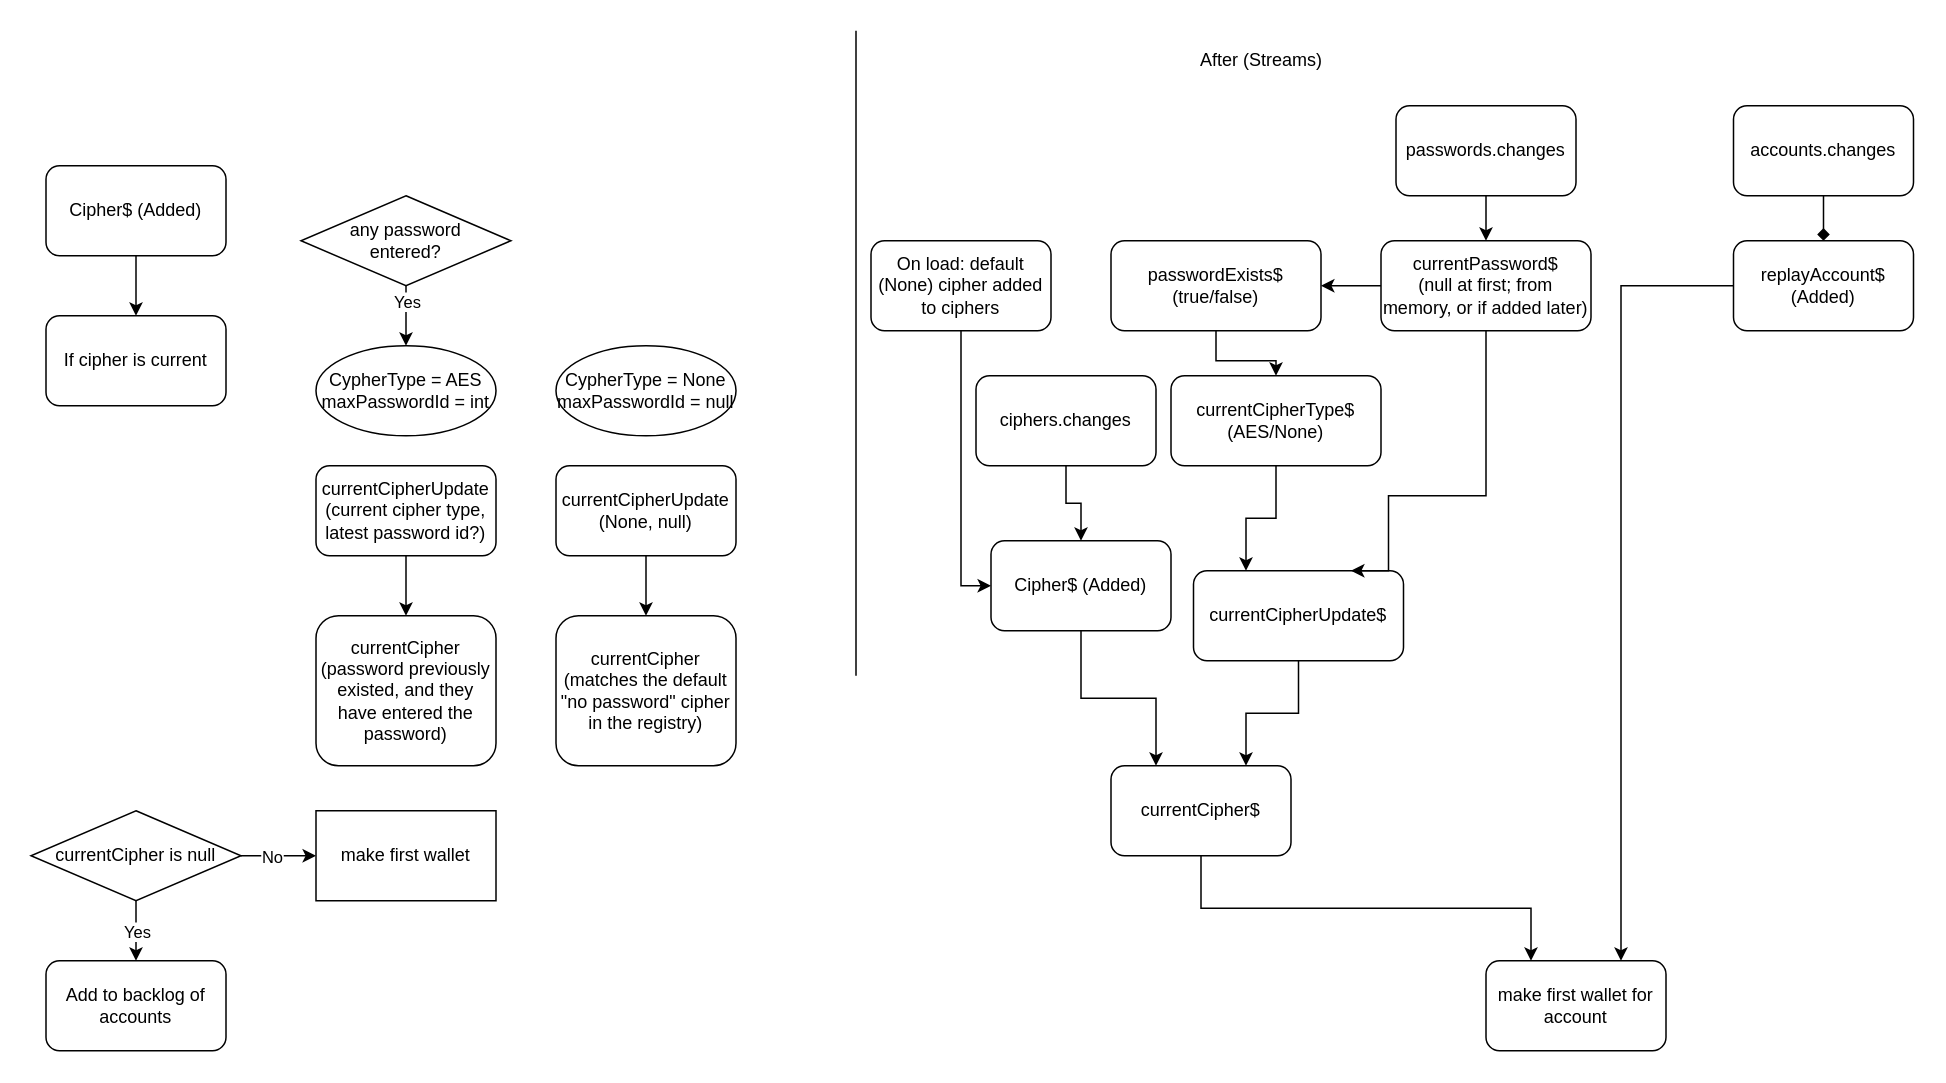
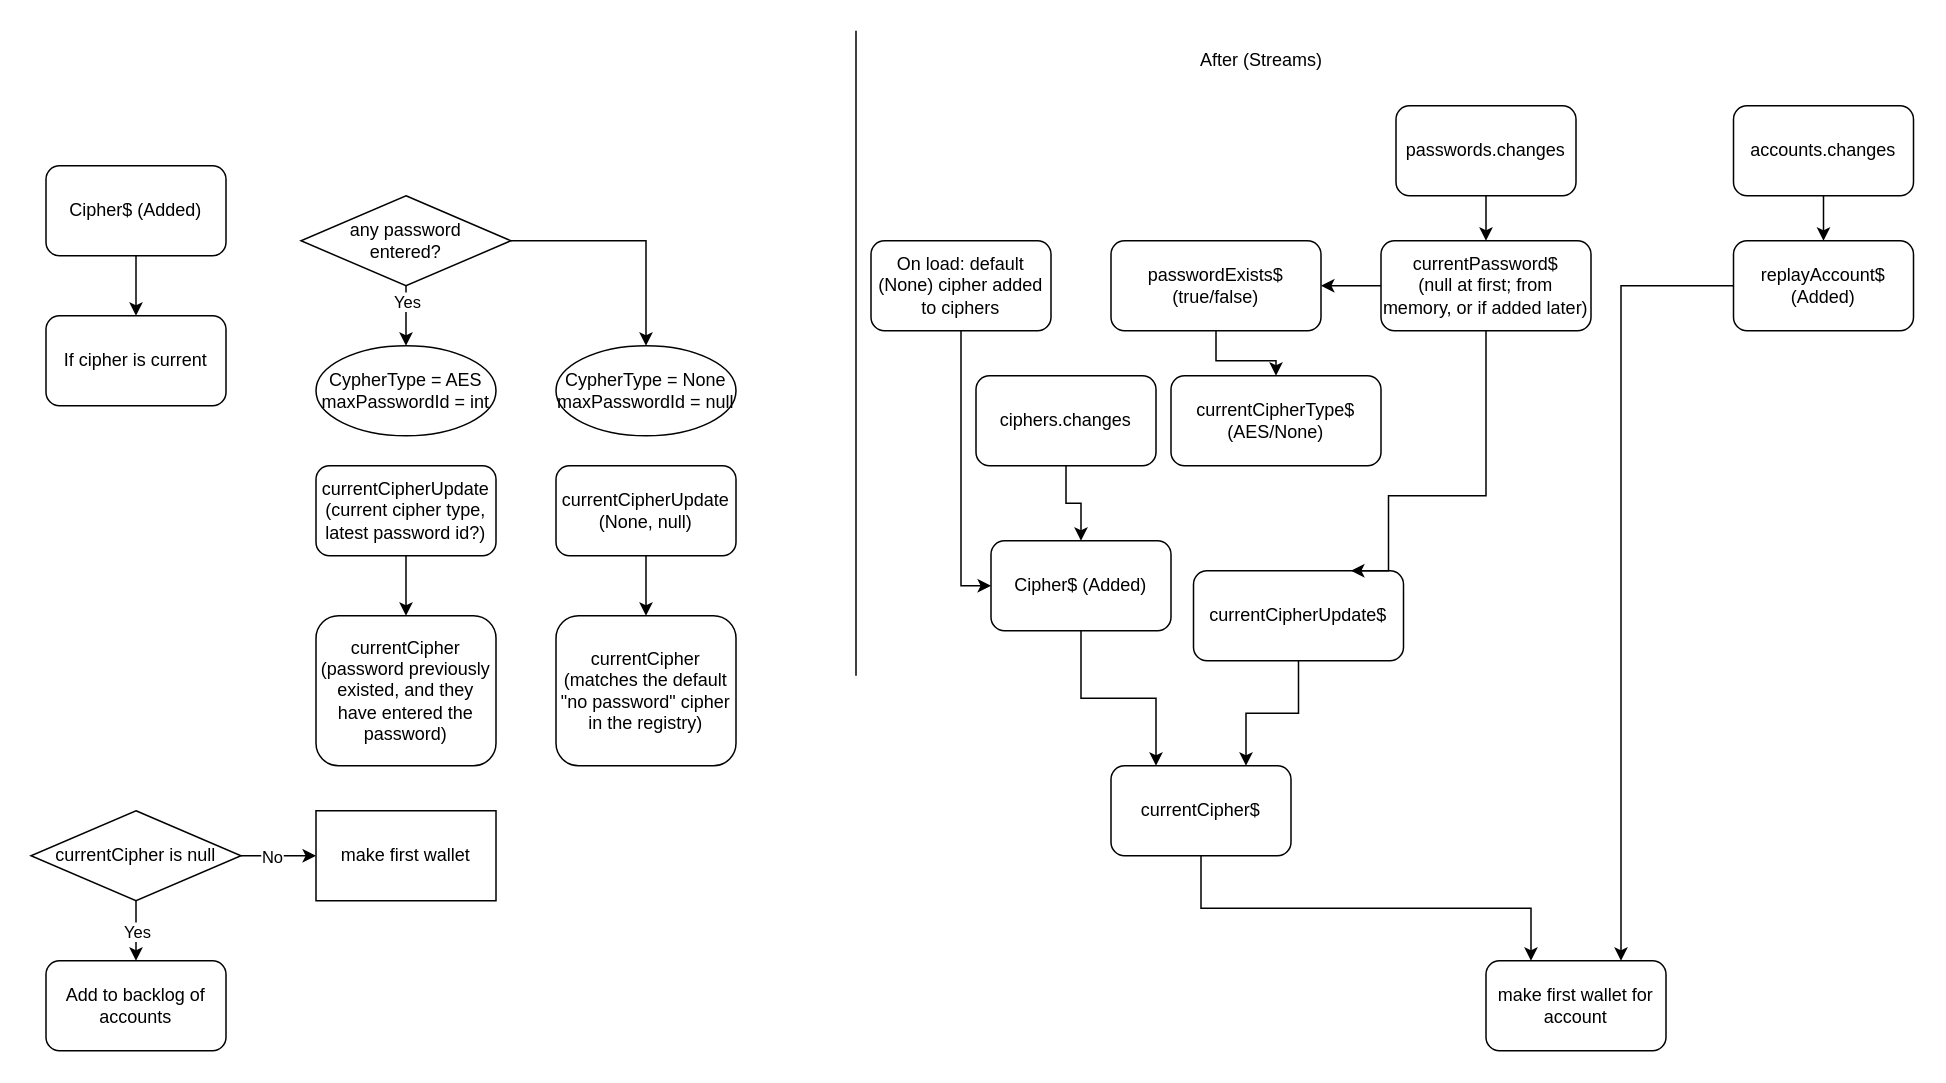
  <mxCell id="0" />
  <mxCell id="1" parent="0" />
  <mxCell id="2" value="" style="endArrow=none;html=1;" edge="1" parent="1"><mxGeometry width="50" height="50" relative="1" as="geometry"><mxPoint x="570" y="450" as="sourcePoint" /><mxPoint x="570" y="20" as="targetPoint" /></mxGeometry></mxCell>
  <mxCell id="3" value="After (Streams)" style="text;html=1;align=center;verticalAlign=middle;resizable=0;points=[];autosize=1;strokeColor=none;" vertex="1" parent="1"><mxGeometry x="790" y="30" width="100" height="20" as="geometry" /></mxCell>
  <mxCell id="4" value="" style="edgeStyle=orthogonalEdgeStyle;rounded=0;orthogonalLoop=1;jettySize=auto;html=1;" edge="1" parent="1" source="5" target="6"><mxGeometry relative="1" as="geometry" /></mxCell>
  <mxCell id="5" value="Cipher$ (Added)" style="rounded=1;whiteSpace=wrap;html=1;" vertex="1" parent="1"><mxGeometry x="30" y="110" width="120" height="60" as="geometry" /></mxCell>
  <mxCell id="6" value="If cipher is current" style="rounded=1;whiteSpace=wrap;html=1;" vertex="1" parent="1"><mxGeometry x="30" y="210" width="120" height="60" as="geometry" /></mxCell>
  <mxCell id="7" value="" style="edgeStyle=orthogonalEdgeStyle;rounded=0;orthogonalLoop=1;jettySize=auto;html=1;exitX=0.5;exitY=1;exitDx=0;exitDy=0;" edge="1" parent="1" source="12" target="9"><mxGeometry relative="1" as="geometry"><mxPoint x="90" y="650" as="sourcePoint" /></mxGeometry></mxCell>
  <mxCell id="8" value="Yes" style="edgeLabel;html=1;align=center;verticalAlign=middle;resizable=0;points=[];" vertex="1" connectable="0" parent="7"><mxGeometry x="0.293" y="1" relative="1" as="geometry"><mxPoint x="-1" y="-6" as="offset" /></mxGeometry></mxCell>
  <mxCell id="9" value="Add to backlog of accounts" style="rounded=1;whiteSpace=wrap;html=1;" vertex="1" parent="1"><mxGeometry x="30" y="640" width="120" height="60" as="geometry" /></mxCell>
  <mxCell id="10" value="" style="edgeStyle=orthogonalEdgeStyle;rounded=0;orthogonalLoop=1;jettySize=auto;html=1;" edge="1" parent="1" source="12" target="13"><mxGeometry relative="1" as="geometry" /></mxCell>
  <mxCell id="11" value="No" style="edgeLabel;html=1;align=center;verticalAlign=middle;resizable=0;points=[];" vertex="1" connectable="0" parent="10"><mxGeometry x="-0.185" relative="1" as="geometry"><mxPoint as="offset" /></mxGeometry></mxCell>
  <mxCell id="12" value="&lt;span&gt;currentCipher is null&lt;/span&gt;" style="rhombus;whiteSpace=wrap;html=1;" vertex="1" parent="1"><mxGeometry x="20" y="540" width="140" height="60" as="geometry" /></mxCell>
  <mxCell id="13" value="make first wallet" style="whiteSpace=wrap;html=1;" vertex="1" parent="1"><mxGeometry x="210" y="540" width="120" height="60" as="geometry" /></mxCell>
  <mxCell id="14" value="" style="edgeStyle=orthogonalEdgeStyle;rounded=0;orthogonalLoop=1;jettySize=auto;html=1;" edge="1" parent="1" source="15" target="22"><mxGeometry relative="1" as="geometry" /></mxCell>
  <mxCell id="15" value="currentCipherUpdate&lt;br&gt;(current cipher type, latest password id?)" style="rounded=1;whiteSpace=wrap;html=1;" vertex="1" parent="1"><mxGeometry x="210" y="310" width="120" height="60" as="geometry" /></mxCell>
  <mxCell id="16" value="" style="edgeStyle=orthogonalEdgeStyle;rounded=0;orthogonalLoop=1;jettySize=auto;html=1;" edge="1" parent="1" source="19" target="20"><mxGeometry relative="1" as="geometry" /></mxCell>
  <mxCell id="17" value="Yes" style="edgeLabel;html=1;align=center;verticalAlign=middle;resizable=0;points=[];" vertex="1" connectable="0" parent="16"><mxGeometry x="0.65" y="3" relative="1" as="geometry"><mxPoint x="-3" y="-23" as="offset" /></mxGeometry></mxCell>
+ <mxCell id="18" style="edgeStyle=orthogonalEdgeStyle;rounded=0;orthogonalLoop=1;jettySize=auto;html=1;" edge="1" parent="1" source="19" target="21"><mxGeometry relative="1" as="geometry" /></mxCell>
  <mxCell id="19" value="&lt;span&gt;any password&lt;br&gt;entered?&lt;/span&gt;" style="rhombus;whiteSpace=wrap;html=1;" vertex="1" parent="1"><mxGeometry x="200" y="130" width="140" height="60" as="geometry" /></mxCell>
  <mxCell id="20" value="CypherType = AES&lt;br&gt;maxPasswordId = int" style="ellipse;whiteSpace=wrap;html=1;" vertex="1" parent="1"><mxGeometry x="210" y="230" width="120" height="60" as="geometry" /></mxCell>
  <mxCell id="21" value="CypherType = None&lt;br&gt;maxPasswordId = null" style="ellipse;whiteSpace=wrap;html=1;" vertex="1" parent="1"><mxGeometry x="370" y="230" width="120" height="60" as="geometry" /></mxCell>
  <mxCell id="22" value="currentCipher (password previously existed, and they have entered the password)&lt;br&gt;" style="whiteSpace=wrap;html=1;rounded=1;" vertex="1" parent="1"><mxGeometry x="210" y="410" width="120" height="100" as="geometry" /></mxCell>
  <mxCell id="23" value="" style="edgeStyle=orthogonalEdgeStyle;rounded=0;orthogonalLoop=1;jettySize=auto;html=1;" edge="1" parent="1" source="24" target="25"><mxGeometry relative="1" as="geometry" /></mxCell>
  <mxCell id="24" value="currentCipherUpdate&lt;br&gt;(None, null)" style="rounded=1;whiteSpace=wrap;html=1;" vertex="1" parent="1"><mxGeometry x="370" y="310" width="120" height="60" as="geometry" /></mxCell>
  <mxCell id="25" value="currentCipher (matches the default &quot;no password&quot; cipher in the registry)" style="whiteSpace=wrap;html=1;rounded=1;" vertex="1" parent="1"><mxGeometry x="370" y="410" width="120" height="100" as="geometry" /></mxCell>
  <mxCell id="26" style="edgeStyle=orthogonalEdgeStyle;rounded=0;orthogonalLoop=1;jettySize=auto;html=1;entryX=0.25;entryY=0;entryDx=0;entryDy=0;" edge="1" parent="1" source="27" target="34"><mxGeometry relative="1" as="geometry" /></mxCell>
  <mxCell id="27" value="Cipher$ (Added)" style="rounded=1;whiteSpace=wrap;html=1;" vertex="1" parent="1"><mxGeometry x="660" y="360" width="120" height="60" as="geometry" /></mxCell>
  <mxCell id="28" value="make first wallet for account" style="rounded=1;whiteSpace=wrap;html=1;" vertex="1" parent="1"><mxGeometry x="990" y="640" width="120" height="60" as="geometry" /></mxCell>
  <mxCell id="29" style="edgeStyle=orthogonalEdgeStyle;rounded=0;orthogonalLoop=1;jettySize=auto;html=1;entryX=0.75;entryY=0;entryDx=0;entryDy=0;" edge="1" parent="1" source="30" target="28"><mxGeometry relative="1" as="geometry" /></mxCell>
  <mxCell id="30" value="replayAccount$ (Added)" style="rounded=1;whiteSpace=wrap;html=1;" vertex="1" parent="1"><mxGeometry x="1155" y="160" width="120" height="60" as="geometry" /></mxCell>
  <mxCell id="31" style="edgeStyle=orthogonalEdgeStyle;rounded=0;orthogonalLoop=1;jettySize=auto;html=1;entryX=0;entryY=0.5;entryDx=0;entryDy=0;" edge="1" parent="1" source="32" target="27"><mxGeometry relative="1" as="geometry" /></mxCell>
  <mxCell id="32" value="On load: default (None) cipher added to ciphers" style="rounded=1;whiteSpace=wrap;html=1;" vertex="1" parent="1"><mxGeometry x="580" y="160" width="120" height="60" as="geometry" /></mxCell>
  <mxCell id="33" style="edgeStyle=orthogonalEdgeStyle;rounded=0;orthogonalLoop=1;jettySize=auto;html=1;exitX=0.5;exitY=1;exitDx=0;exitDy=0;entryX=0.25;entryY=0;entryDx=0;entryDy=0;" edge="1" parent="1" source="34" target="28"><mxGeometry relative="1" as="geometry" /></mxCell>
  <mxCell id="34" value="currentCipher$" style="whiteSpace=wrap;html=1;rounded=1;" vertex="1" parent="1"><mxGeometry x="740" y="510" width="120" height="60" as="geometry" /></mxCell>
  <mxCell id="35" style="edgeStyle=orthogonalEdgeStyle;rounded=0;orthogonalLoop=1;jettySize=auto;html=1;entryX=0.75;entryY=0;entryDx=0;entryDy=0;" edge="1" parent="1" source="36" target="34"><mxGeometry relative="1" as="geometry" /></mxCell>
  <mxCell id="36" value="currentCipherUpdate$" style="whiteSpace=wrap;html=1;rounded=1;" vertex="1" parent="1"><mxGeometry x="795" y="380" width="140" height="60" as="geometry" /></mxCell>
- <mxCell id="37" style="edgeStyle=orthogonalEdgeStyle;rounded=0;orthogonalLoop=1;jettySize=auto;html=1;entryX=0.25;entryY=0;entryDx=0;entryDy=0;" edge="1" parent="1" source="38" target="36"><mxGeometry relative="1" as="geometry" /></mxCell>
  <mxCell id="38" value="currentCipherType$&lt;br&gt;(AES/None)" style="whiteSpace=wrap;html=1;rounded=1;" vertex="1" parent="1"><mxGeometry x="780" y="250" width="140" height="60" as="geometry" /></mxCell>
  <mxCell id="39" style="edgeStyle=orthogonalEdgeStyle;rounded=0;orthogonalLoop=1;jettySize=auto;html=1;exitX=0.5;exitY=1;exitDx=0;exitDy=0;entryX=0.75;entryY=0;entryDx=0;entryDy=0;" edge="1" parent="1" source="41" target="36"><mxGeometry relative="1" as="geometry"><Array as="points"><mxPoint x="990" y="330" /><mxPoint x="925" y="330" /></Array></mxGeometry></mxCell>
  <mxCell id="40" style="edgeStyle=orthogonalEdgeStyle;rounded=0;orthogonalLoop=1;jettySize=auto;html=1;entryX=1;entryY=0.5;entryDx=0;entryDy=0;" edge="1" parent="1" source="41" target="43"><mxGeometry relative="1" as="geometry" /></mxCell>
  <mxCell id="41" value="currentPassword$&lt;br&gt;(null at first; from memory, or if added later)" style="whiteSpace=wrap;html=1;rounded=1;" vertex="1" parent="1"><mxGeometry x="920" y="160" width="140" height="60" as="geometry" /></mxCell>
  <mxCell id="42" style="edgeStyle=orthogonalEdgeStyle;rounded=0;orthogonalLoop=1;jettySize=auto;html=1;" edge="1" parent="1" source="43" target="38"><mxGeometry relative="1" as="geometry" /></mxCell>
  <mxCell id="43" value="passwordExists$&lt;br&gt;(true/false)" style="whiteSpace=wrap;html=1;rounded=1;" vertex="1" parent="1"><mxGeometry x="740" y="160" width="140" height="60" as="geometry" /></mxCell>
  <mxCell id="44" style="edgeStyle=orthogonalEdgeStyle;rounded=0;orthogonalLoop=1;jettySize=auto;html=1;entryX=0.5;entryY=0;entryDx=0;entryDy=0;" edge="1" parent="1" source="45" target="41"><mxGeometry relative="1" as="geometry" /></mxCell>
  <mxCell id="45" value="passwords.changes" style="rounded=1;whiteSpace=wrap;html=1;" vertex="1" parent="1"><mxGeometry x="930" y="70" width="120" height="60" as="geometry" /></mxCell>
- <mxCell id="46" style="edgeStyle=orthogonalEdgeStyle;rounded=0;orthogonalLoop=1;jettySize=auto;html=1;endArrow=diamond;" edge="1" parent="1" source="47" target="30"><mxGeometry relative="1" as="geometry" /></mxCell>
+ <mxCell id="46" style="edgeStyle=orthogonalEdgeStyle;rounded=0;orthogonalLoop=1;jettySize=auto;html=1;" edge="1" parent="1" source="47" target="30"><mxGeometry relative="1" as="geometry" /></mxCell>
  <mxCell id="47" value="accounts.changes" style="rounded=1;whiteSpace=wrap;html=1;" vertex="1" parent="1"><mxGeometry x="1155" y="70" width="120" height="60" as="geometry" /></mxCell>
  <mxCell id="48" style="edgeStyle=orthogonalEdgeStyle;rounded=0;orthogonalLoop=1;jettySize=auto;html=1;" edge="1" parent="1" source="49" target="27"><mxGeometry relative="1" as="geometry" /></mxCell>
  <mxCell id="49" value="ciphers.changes" style="rounded=1;whiteSpace=wrap;html=1;" vertex="1" parent="1"><mxGeometry x="650" y="250" width="120" height="60" as="geometry" /></mxCell>
